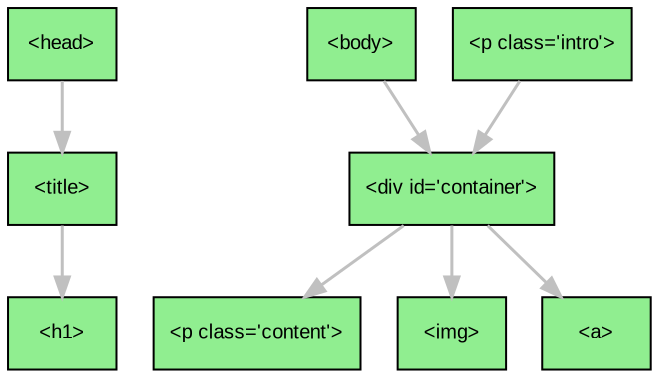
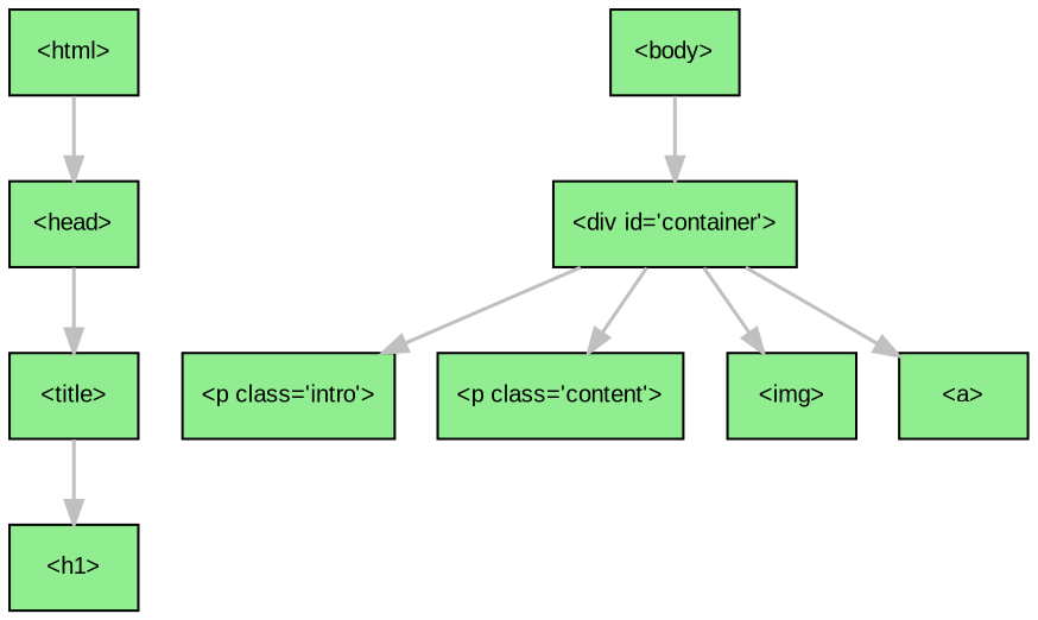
  digraph {
    node [fillcolor="#90EE90" fontname=Arial fontsize=10 shape=box style=filled]
    edge [color=gray fontname=Arial penwidth=1.5]
+   n1 [label="<html>"]
    n2 [label="<head>"]
    n3 [label="<title>"]
    n4 [label="<body>"]
    n5 [label="<div id='container'>"]
    n6 [label="<h1>"]
    n7 [label="<p class='intro'>"]
    n8 [label="<p class='content'>"]
    n9 [label="<img>"]
    n10 [label="<a>"]
+   n1 -> n2
    n2 -> n3
    n3 -> n6
    n4 -> n5
-   n7 -> n5
+   n5 -> n7
    n5 -> n8
    n5 -> n9
    n5 -> n10
  }
